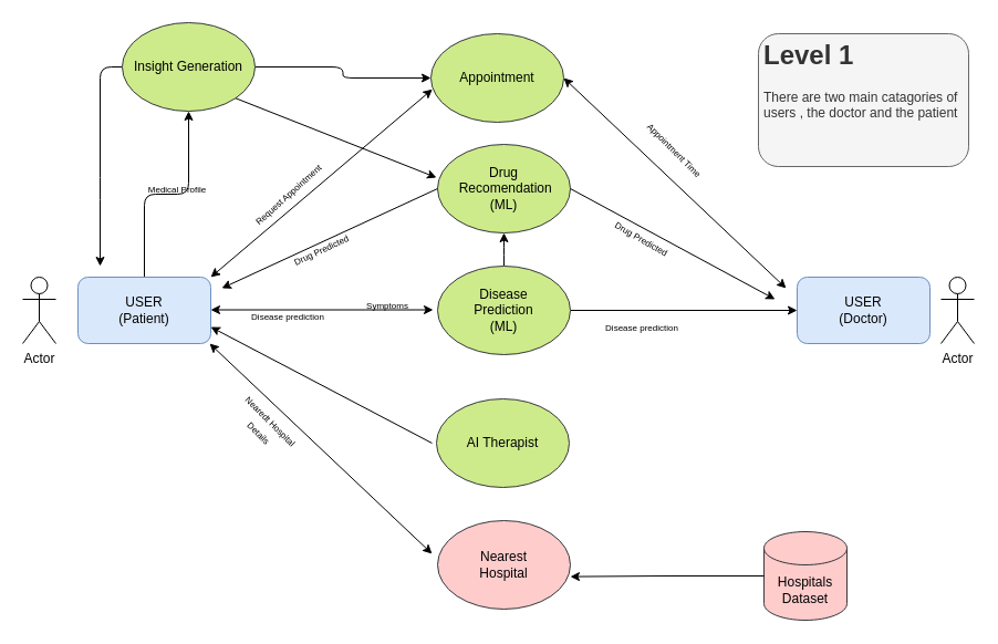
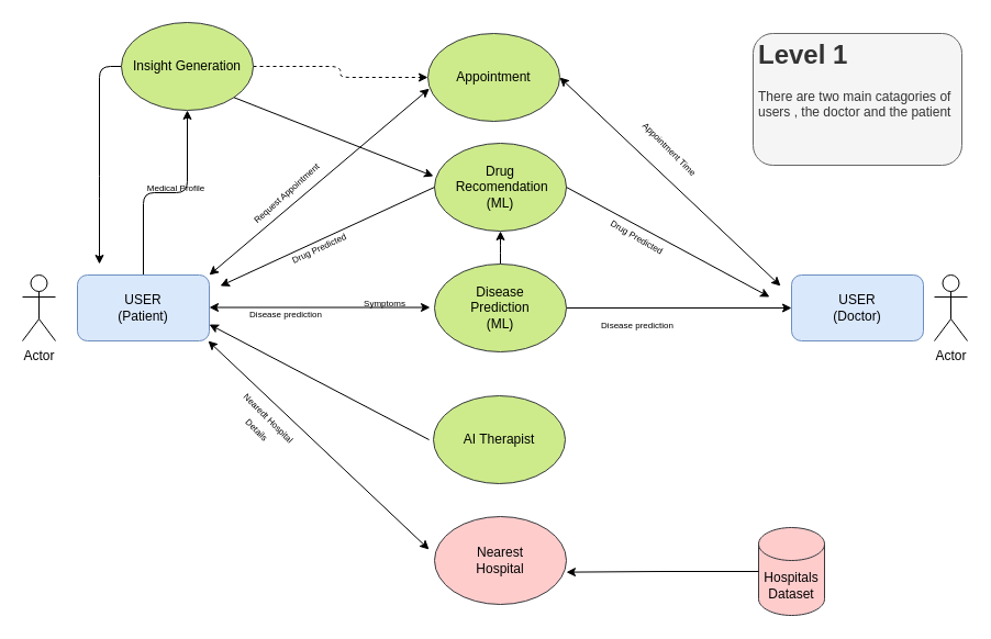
  <mxCell id="0" />
  <mxCell id="1" parent="0" />
  <mxCell id="2" value="" style="edgeStyle=orthogonalEdgeStyle;rounded=1;orthogonalLoop=1;jettySize=auto;html=1;" parent="1" source="3" target="17" edge="1"><mxGeometry relative="1" as="geometry"><mxPoint x="130" y="170" as="targetPoint" /></mxGeometry></mxCell>
  <mxCell id="3" value="USER&lt;br&gt;(Patient)" style="rounded=1;whiteSpace=wrap;html=1;fillColor=#dae8fc;strokeColor=#6c8ebf;" parent="1" vertex="1"><mxGeometry x="70" y="250" width="120" height="60" as="geometry" /></mxCell>
  <mxCell id="4" value="USER&lt;br&gt;(Doctor)" style="rounded=1;whiteSpace=wrap;html=1;fillColor=#dae8fc;strokeColor=#6c8ebf;" parent="1" vertex="1"><mxGeometry x="720" y="250" width="120" height="60" as="geometry" /></mxCell>
  <mxCell id="5" style="edgeStyle=orthogonalEdgeStyle;rounded=1;orthogonalLoop=1;jettySize=auto;html=1;" parent="1" source="7" target="4" edge="1"><mxGeometry relative="1" as="geometry" /></mxCell>
  <mxCell id="6" value="" style="edgeStyle=orthogonalEdgeStyle;rounded=1;orthogonalLoop=1;jettySize=auto;html=1;" parent="1" source="7" target="8" edge="1"><mxGeometry relative="1" as="geometry" /></mxCell>
  <mxCell id="7" value="Disease &lt;br&gt;Prediction&lt;br&gt;(ML)" style="ellipse;whiteSpace=wrap;html=1;fillColor=#cdeb8b;strokeColor=#36393d;rounded=1;" parent="1" vertex="1"><mxGeometry x="395" y="240" width="120" height="80" as="geometry" /></mxCell>
  <mxCell id="8" value="Drug&lt;br&gt;&amp;nbsp;Recomendation&lt;br&gt;(ML)" style="ellipse;whiteSpace=wrap;html=1;fillColor=#cdeb8b;strokeColor=#36393d;rounded=1;" parent="1" vertex="1"><mxGeometry x="395" y="130" width="120" height="80" as="geometry" /></mxCell>
  <mxCell id="9" value="" style="endArrow=classic;html=1;rounded=1;exitX=0;exitY=0.5;exitDx=0;exitDy=0;" parent="1" source="8" edge="1"><mxGeometry width="50" height="50" relative="1" as="geometry"><mxPoint x="190" y="270" as="sourcePoint" /><mxPoint x="200" y="260" as="targetPoint" /></mxGeometry></mxCell>
  <mxCell id="10" value="AI Therapist" style="ellipse;whiteSpace=wrap;html=1;fillColor=#cdeb8b;strokeColor=#36393d;rounded=1;" parent="1" vertex="1"><mxGeometry x="394" y="360" width="120" height="80" as="geometry" /></mxCell>
  <mxCell id="11" value="" style="endArrow=classic;html=1;rounded=1;entryX=1;entryY=0.75;entryDx=0;entryDy=0;" parent="1" target="3" edge="1"><mxGeometry width="50" height="50" relative="1" as="geometry"><mxPoint x="390" y="400" as="sourcePoint" /><mxPoint x="200" y="290" as="targetPoint" /></mxGeometry></mxCell>
  <mxCell id="12" value="Appointment" style="ellipse;whiteSpace=wrap;html=1;fillColor=#cdeb8b;strokeColor=#36393d;rounded=1;" parent="1" vertex="1"><mxGeometry x="389" y="30" width="120" height="80" as="geometry" /></mxCell>
  <mxCell id="13" value="" style="endArrow=classic;html=1;rounded=1;exitX=1;exitY=0.5;exitDx=0;exitDy=0;" parent="1" source="8" edge="1"><mxGeometry width="50" height="50" relative="1" as="geometry"><mxPoint x="710" y="270" as="sourcePoint" /><mxPoint x="700" y="270" as="targetPoint" /></mxGeometry></mxCell>
  <mxCell id="14" value="" style="endArrow=classic;startArrow=classic;html=1;rounded=1;exitX=1;exitY=0;exitDx=0;exitDy=0;entryX=0.011;entryY=0.627;entryDx=0;entryDy=0;entryPerimeter=0;" parent="1" source="3" target="12" edge="1"><mxGeometry width="50" height="50" relative="1" as="geometry"><mxPoint x="350" y="130" as="sourcePoint" /><mxPoint x="390" y="520" as="targetPoint" /></mxGeometry></mxCell>
  <mxCell id="15" style="edgeStyle=orthogonalEdgeStyle;rounded=1;orthogonalLoop=1;jettySize=auto;html=1;" parent="1" source="17" edge="1"><mxGeometry relative="1" as="geometry"><mxPoint x="90" y="240" as="targetPoint" /></mxGeometry></mxCell>
- <mxCell id="16" style="edgeStyle=orthogonalEdgeStyle;rounded=1;orthogonalLoop=1;jettySize=auto;html=1;entryX=0;entryY=0.5;entryDx=0;entryDy=0;" parent="1" source="17" target="12" edge="1"><mxGeometry relative="1" as="geometry" /></mxCell>
+ <mxCell id="16" style="edgeStyle=orthogonalEdgeStyle;rounded=1;orthogonalLoop=1;jettySize=auto;html=1;entryX=0;entryY=0.5;entryDx=0;entryDy=0;dashed=1;" parent="1" source="17" target="12" edge="1"><mxGeometry relative="1" as="geometry" /></mxCell>
  <mxCell id="17" value="Insight Generation" style="ellipse;whiteSpace=wrap;html=1;fillColor=#cdeb8b;strokeColor=#36393d;rounded=1;" parent="1" vertex="1"><mxGeometry x="110" y="20" width="120" height="80" as="geometry" /></mxCell>
  <mxCell id="18" value="" style="endArrow=classic;html=1;rounded=1;entryX=0;entryY=0.5;entryDx=0;entryDy=0;exitX=1;exitY=1;exitDx=0;exitDy=0;" parent="1" source="17" edge="1"><mxGeometry width="50" height="50" relative="1" as="geometry"><mxPoint x="190" y="260" as="sourcePoint" /><mxPoint x="394" y="160" as="targetPoint" /></mxGeometry></mxCell>
  <mxCell id="19" value="" style="endArrow=classic;startArrow=classic;html=1;rounded=1;entryX=1;entryY=0.5;entryDx=0;entryDy=0;" parent="1" target="12" edge="1"><mxGeometry width="50" height="50" relative="1" as="geometry"><mxPoint x="710" y="260" as="sourcePoint" /><mxPoint x="735" y="120" as="targetPoint" /></mxGeometry></mxCell>
  <mxCell id="20" value="" style="endArrow=classic;startArrow=classic;html=1;rounded=1;exitX=1;exitY=0;exitDx=0;exitDy=0;" parent="1" edge="1"><mxGeometry width="50" height="50" relative="1" as="geometry"><mxPoint x="190" y="279.52" as="sourcePoint" /><mxPoint x="391" y="279.52" as="targetPoint" /></mxGeometry></mxCell>
  <mxCell id="21" value="Nearest&lt;br&gt;Hospital" style="ellipse;whiteSpace=wrap;html=1;fillColor=#ffcccc;strokeColor=#36393d;rounded=1;" parent="1" vertex="1"><mxGeometry x="395" y="470" width="120" height="80" as="geometry" /></mxCell>
  <mxCell id="22" value="" style="endArrow=classic;startArrow=classic;html=1;rounded=1;exitX=1;exitY=0;exitDx=0;exitDy=0;" parent="1" edge="1"><mxGeometry width="50" height="50" relative="1" as="geometry"><mxPoint x="189" y="310" as="sourcePoint" /><mxPoint x="390" y="500" as="targetPoint" /></mxGeometry></mxCell>
  <mxCell id="23" value="Actor" style="shape=umlActor;verticalLabelPosition=bottom;verticalAlign=top;html=1;outlineConnect=0;rounded=1;" parent="1" vertex="1"><mxGeometry x="20" y="250" width="30" height="60" as="geometry" /></mxCell>
  <mxCell id="24" value="Actor" style="shape=umlActor;verticalLabelPosition=bottom;verticalAlign=top;html=1;outlineConnect=0;rounded=1;" parent="1" vertex="1"><mxGeometry x="850" y="250" width="30" height="60" as="geometry" /></mxCell>
  <mxCell id="25" value="&lt;h1&gt;Level 1&lt;/h1&gt;&lt;p&gt;There are two main catagories of users , the doctor and the patient&lt;/p&gt;" style="text;html=1;strokeColor=#666666;fillColor=#f5f5f5;spacing=5;spacingTop=-20;whiteSpace=wrap;overflow=hidden;rounded=1;fontColor=#333333;" parent="1" vertex="1"><mxGeometry x="685" y="30" width="190" height="120" as="geometry" /></mxCell>
- <mxCell id="26" value="Hospitals Dataset" style="shape=cylinder3;whiteSpace=wrap;html=1;boundedLbl=1;backgroundOutline=1;size=15;fillColor=#ffcccc;strokeColor=#36393d;rounded=1;" parent="1" vertex="1"><mxGeometry x="690" y="480" width="75" height="80" as="geometry" /></mxCell>
+ <mxCell id="26" value="Hospitals Dataset" style="shape=cylinder3;whiteSpace=wrap;html=1;boundedLbl=1;backgroundOutline=1;size=15;fillColor=#ffcccc;strokeColor=#36393d;rounded=1;" parent="1" vertex="1"><mxGeometry x="690" y="480" width="60" height="80" as="geometry" /></mxCell>
  <mxCell id="27" style="edgeStyle=orthogonalEdgeStyle;rounded=1;orthogonalLoop=1;jettySize=auto;html=1;entryX=1;entryY=0.633;entryDx=0;entryDy=0;entryPerimeter=0;" parent="1" source="26" target="21" edge="1"><mxGeometry relative="1" as="geometry" /></mxCell>
  <mxCell id="28" value="&lt;font style=&quot;font-size: 8px;&quot;&gt;Symptoms&lt;/font&gt;" style="text;html=1;strokeColor=none;fillColor=none;align=center;verticalAlign=middle;whiteSpace=wrap;rounded=1;" parent="1" vertex="1"><mxGeometry x="320" y="260" width="60" height="30" as="geometry" /></mxCell>
  <mxCell id="29" value="&lt;span style=&quot;font-size: 8px;&quot;&gt;Disease prediction&lt;/span&gt;" style="text;html=1;strokeColor=none;fillColor=none;align=center;verticalAlign=middle;whiteSpace=wrap;rounded=1;" parent="1" vertex="1"><mxGeometry x="220" y="270" width="80" height="30" as="geometry" /></mxCell>
  <mxCell id="30" value="&lt;span style=&quot;font-size: 8px;&quot;&gt;Drug Predicted&lt;/span&gt;" style="text;html=1;strokeColor=none;fillColor=none;align=center;verticalAlign=middle;whiteSpace=wrap;rounded=1;rotation=-25;" parent="1" vertex="1"><mxGeometry x="250" y="210" width="80" height="30" as="geometry" /></mxCell>
  <mxCell id="31" value="&lt;span style=&quot;font-size: 8px;&quot;&gt;Nearedt Hospital Details&lt;br&gt;&lt;/span&gt;" style="text;html=1;strokeColor=none;fillColor=none;align=center;verticalAlign=middle;whiteSpace=wrap;rounded=1;rotation=45;" parent="1" vertex="1"><mxGeometry x="200" y="370" width="80" height="30" as="geometry" /></mxCell>
  <mxCell id="32" value="&lt;font style=&quot;font-size: 8px;&quot;&gt;Medical Profile&lt;/font&gt;" style="text;html=1;strokeColor=none;fillColor=none;align=center;verticalAlign=middle;whiteSpace=wrap;rounded=1;" parent="1" vertex="1"><mxGeometry x="130" y="155" width="60" height="30" as="geometry" /></mxCell>
  <mxCell id="33" value="&lt;span style=&quot;font-size: 8px;&quot;&gt;Request Appointment&lt;br&gt;&lt;/span&gt;" style="text;html=1;strokeColor=none;fillColor=none;align=center;verticalAlign=middle;whiteSpace=wrap;rounded=1;rotation=318;" parent="1" vertex="1"><mxGeometry x="220" y="160" width="80" height="30" as="geometry" /></mxCell>
  <mxCell id="34" value="&lt;span style=&quot;font-size: 8px;&quot;&gt;Appointment Time&lt;br&gt;&lt;/span&gt;" style="text;html=1;strokeColor=none;fillColor=none;align=center;verticalAlign=middle;whiteSpace=wrap;rounded=1;rotation=45;" parent="1" vertex="1"><mxGeometry x="570" y="120" width="80" height="30" as="geometry" /></mxCell>
  <mxCell id="35" value="&lt;span style=&quot;font-size: 8px;&quot;&gt;Drug Predicted&lt;/span&gt;" style="text;html=1;strokeColor=none;fillColor=none;align=center;verticalAlign=middle;whiteSpace=wrap;rounded=1;rotation=30;" parent="1" vertex="1"><mxGeometry x="540" y="200" width="80" height="30" as="geometry" /></mxCell>
  <mxCell id="36" value="&lt;span style=&quot;font-size: 8px;&quot;&gt;Disease prediction&lt;/span&gt;" style="text;html=1;strokeColor=none;fillColor=none;align=center;verticalAlign=middle;whiteSpace=wrap;rounded=1;" parent="1" vertex="1"><mxGeometry x="540" y="280" width="80" height="30" as="geometry" /></mxCell>
